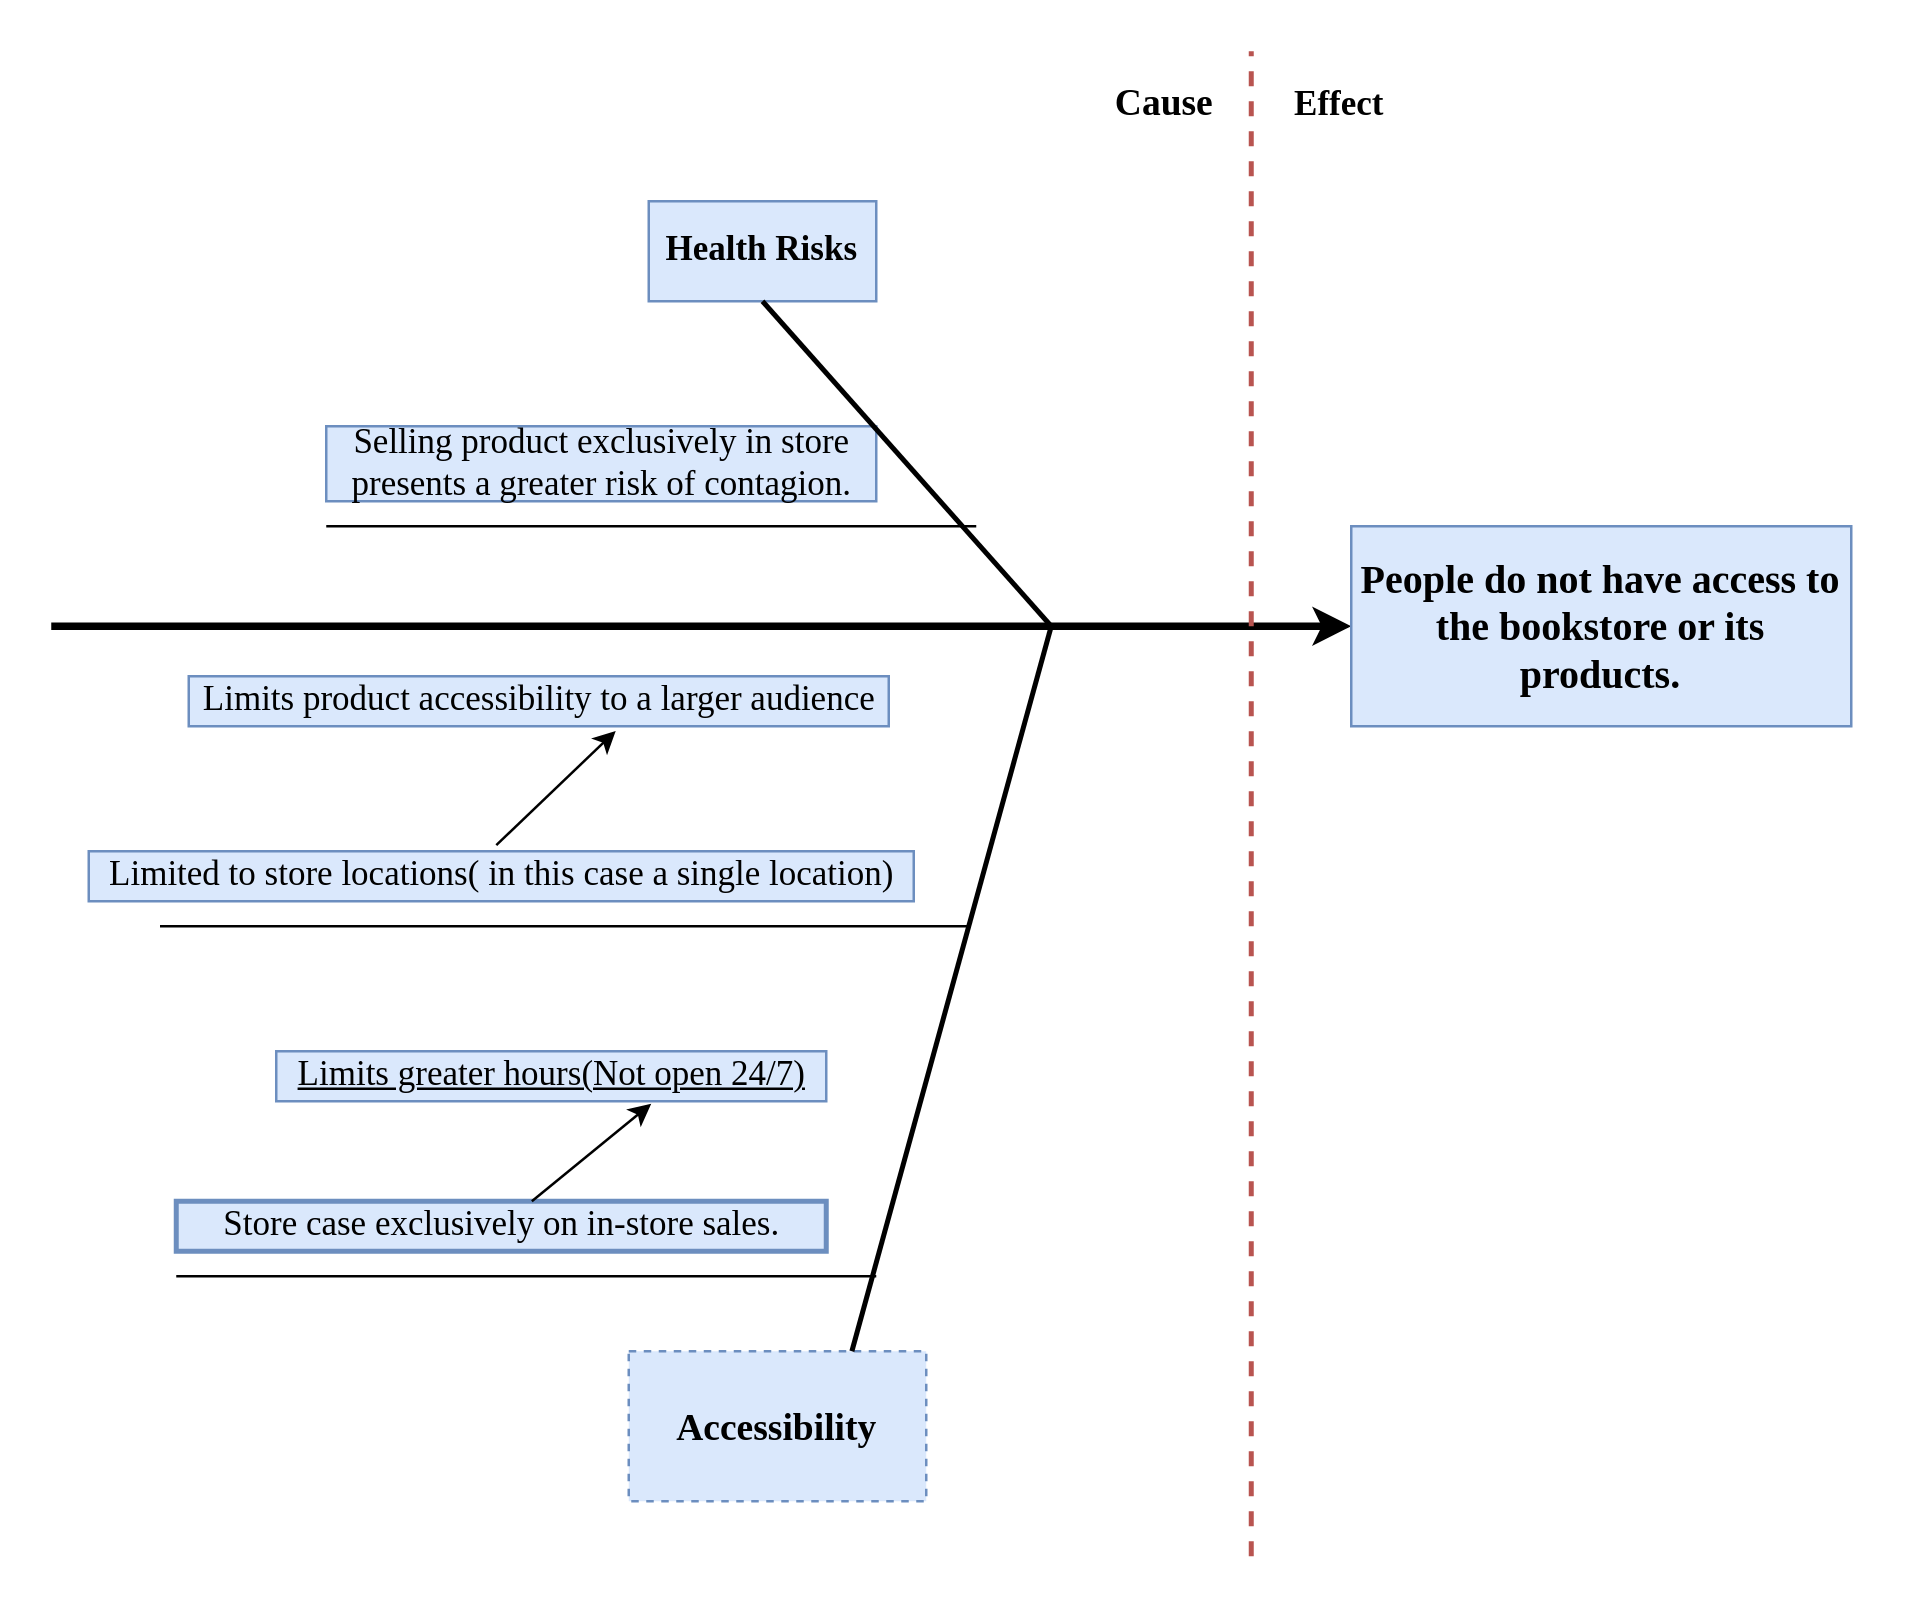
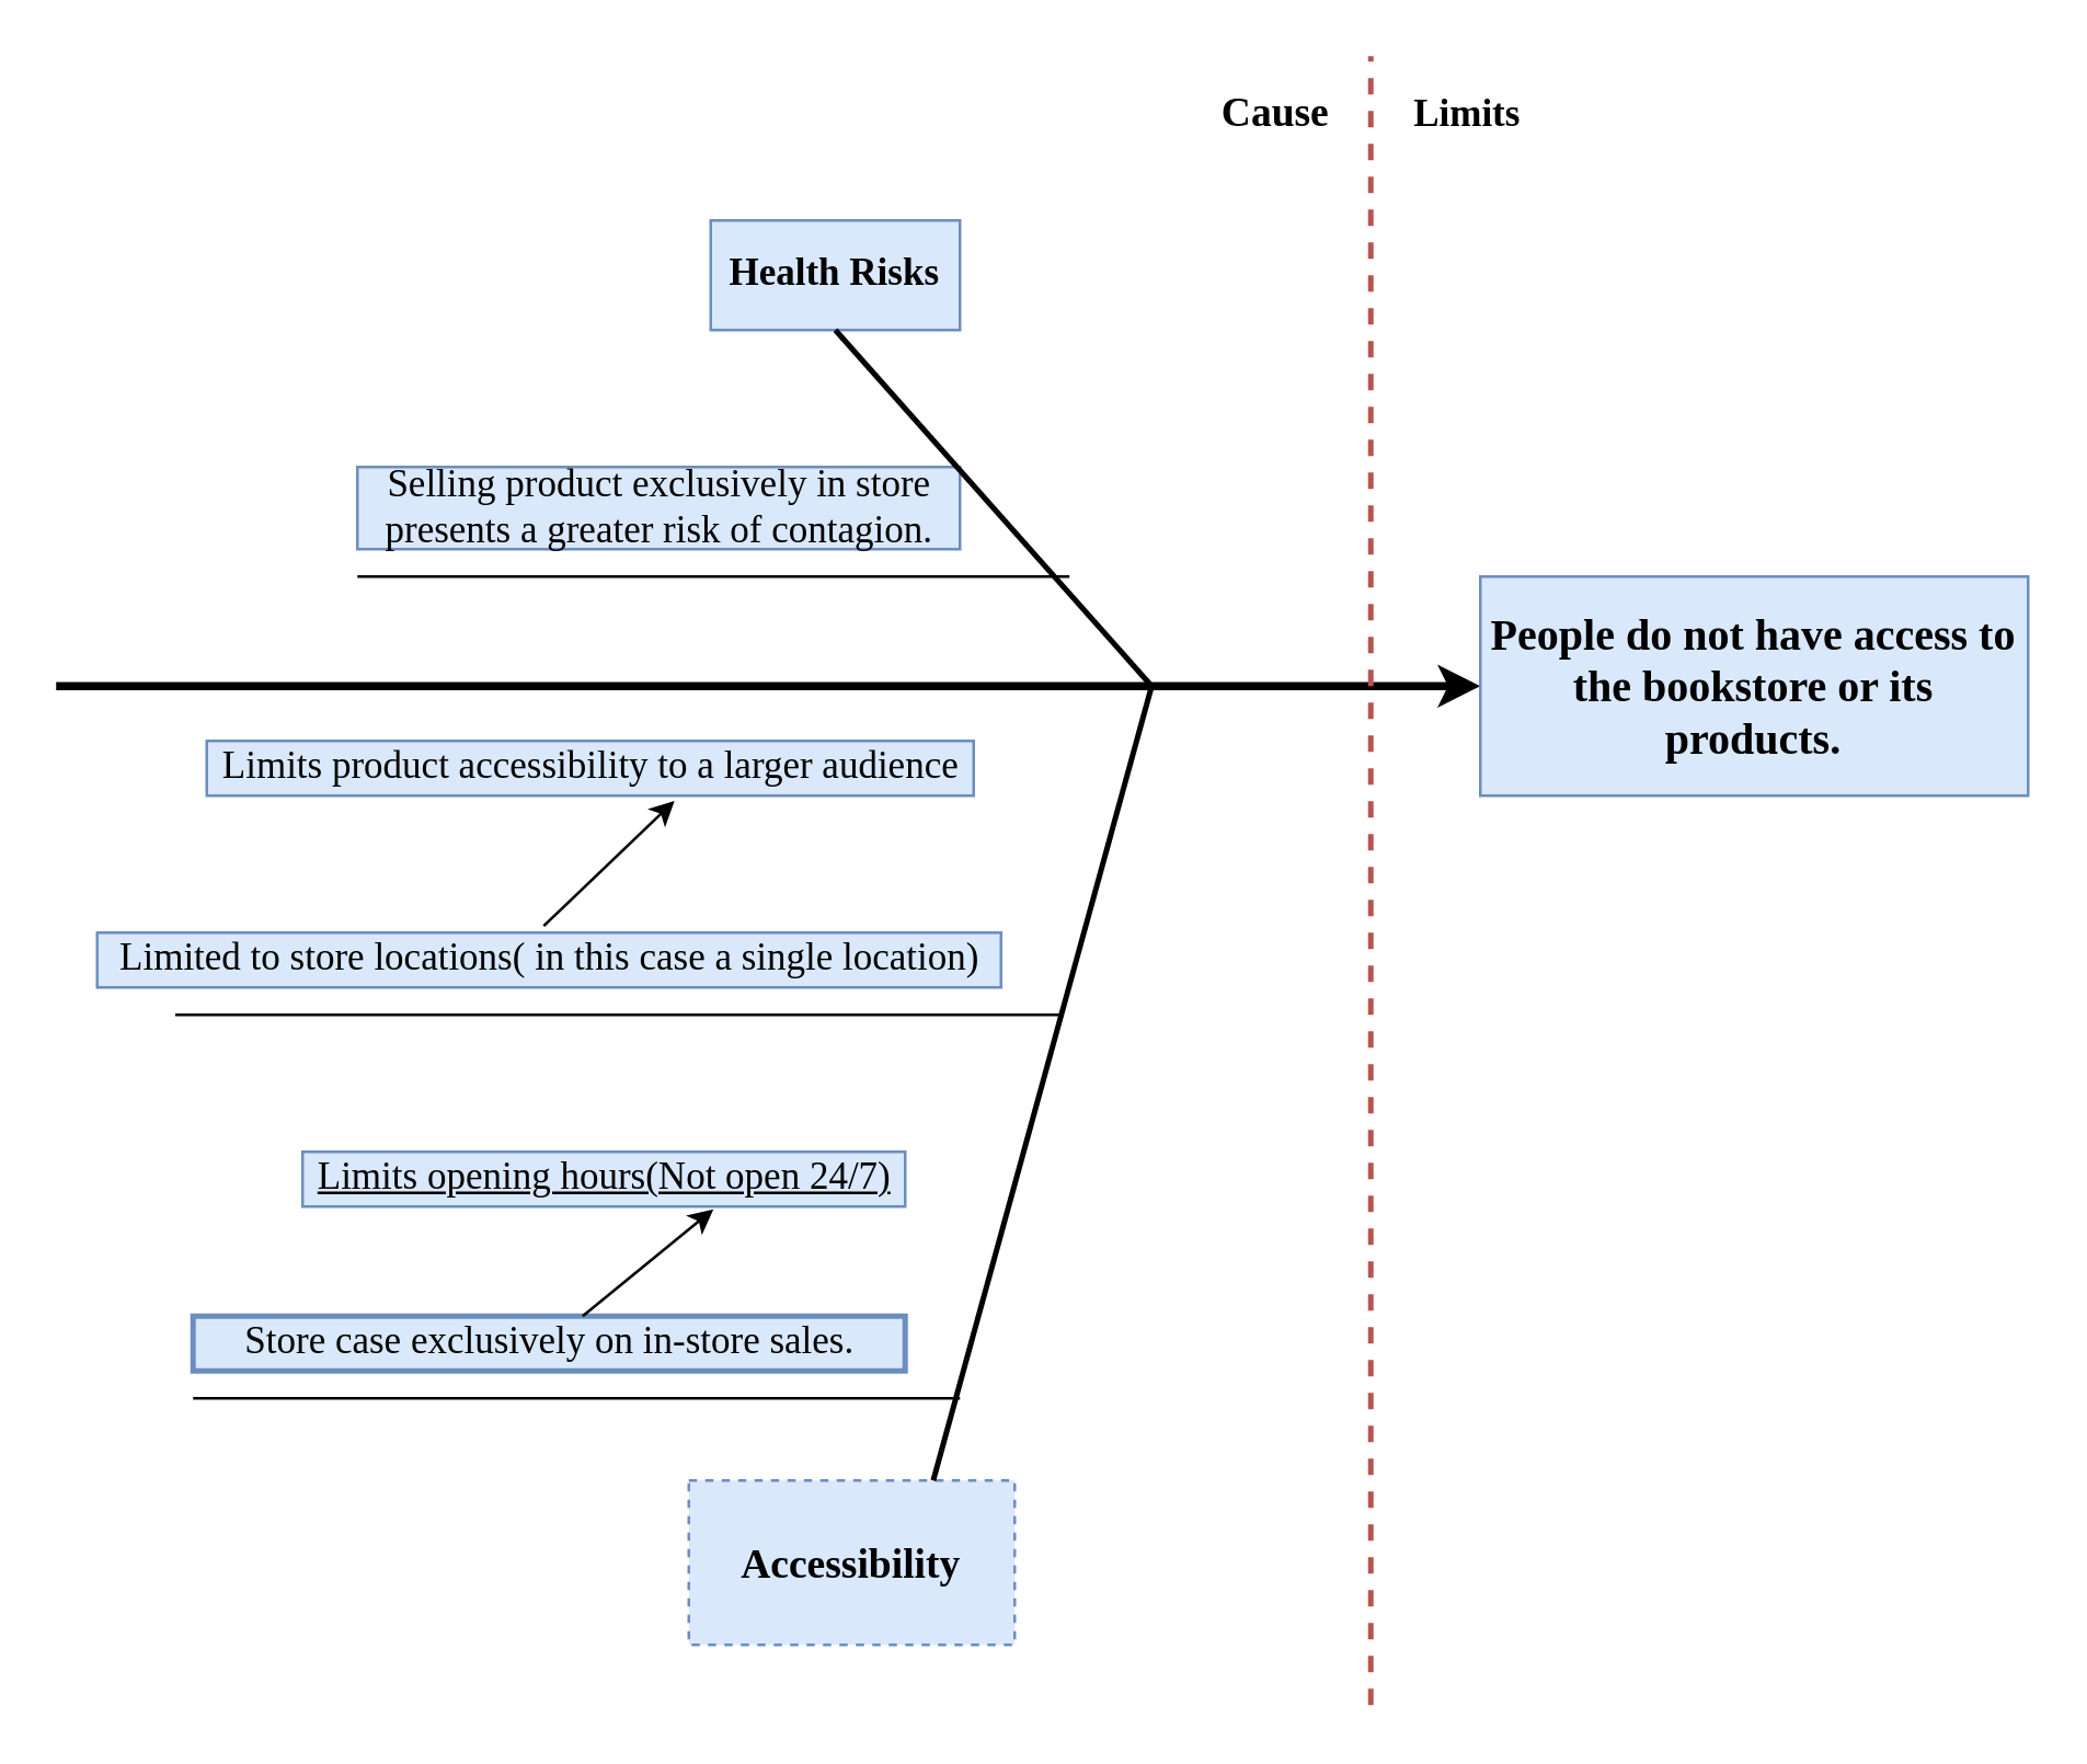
  <mxCell id="0" />
  <mxCell id="1" parent="0" />
  <mxCell id="2" value="" style="endArrow=classic;html=1;strokeWidth=3;fontFamily=Times New Roman;" edge="1" parent="1" target="3"><mxGeometry width="50" height="50" relative="1" as="geometry"><mxPoint x="20" y="250" as="sourcePoint" /><mxPoint x="545" y="250" as="targetPoint" /></mxGeometry></mxCell>
  <mxCell id="3" value="&lt;div&gt;&lt;span style=&quot;white-space: pre-wrap&quot;&gt;&lt;font style=&quot;font-size: 16px&quot;&gt;&lt;b&gt;People do not have access to the bookstore or its products.&lt;/b&gt;&lt;/font&gt;&lt;/span&gt;&lt;/div&gt;" style="rounded=0;whiteSpace=wrap;html=1;align=center;fillColor=#dae8fc;strokeColor=#6c8ebf;fontFamily=Times New Roman;" vertex="1" parent="1"><mxGeometry x="540" y="210" width="200" height="80" as="geometry" /></mxCell>
  <mxCell id="4" value="" style="endArrow=none;dashed=1;html=1;fillColor=#f8cecc;strokeColor=#b85450;strokeWidth=2;fontFamily=Times New Roman;" edge="1" parent="1"><mxGeometry width="50" height="50" relative="1" as="geometry"><mxPoint x="500" y="622" as="sourcePoint" /><mxPoint x="500" y="20" as="targetPoint" /></mxGeometry></mxCell>
  <mxCell id="5" value="&lt;font style=&quot;font-size: 14px&quot;&gt;&lt;b&gt;Health Risks&lt;/b&gt;&lt;/font&gt;" style="rounded=0;whiteSpace=wrap;html=1;fillColor=#dae8fc;strokeColor=#6c8ebf;fontFamily=Times New Roman;" vertex="1" parent="1"><mxGeometry x="259" y="80" width="91" height="40" as="geometry" /></mxCell>
  <mxCell id="6" value="&lt;b&gt;&lt;font style=&quot;font-size: 15px&quot;&gt;Accessibility&lt;/font&gt;&lt;/b&gt;" style="rounded=0;whiteSpace=wrap;html=1;fillColor=#dae8fc;strokeColor=#6c8ebf;fontFamily=Times New Roman;dashed=1;" vertex="1" parent="1"><mxGeometry x="251" y="540" width="119" height="60" as="geometry" /></mxCell>
  <mxCell id="7" value="" style="endArrow=none;html=1;exitX=0.75;exitY=0;exitDx=0;exitDy=0;strokeWidth=2;fontFamily=Times New Roman;" edge="1" parent="1" source="6"><mxGeometry width="50" height="50" relative="1" as="geometry"><mxPoint x="360" y="310" as="sourcePoint" /><mxPoint x="420" y="250" as="targetPoint" /></mxGeometry></mxCell>
  <mxCell id="8" value="" style="endArrow=none;html=1;fontFamily=Times New Roman;" edge="1" parent="1"><mxGeometry width="50" height="50" relative="1" as="geometry"><mxPoint x="70" y="510" as="sourcePoint" /><mxPoint x="350" y="510" as="targetPoint" /></mxGeometry></mxCell>
  <mxCell id="9" value="&lt;font style=&quot;font-size: 14px&quot;&gt;Store case exclusively on in-store sales.&lt;/font&gt;" style="text;html=1;align=center;verticalAlign=middle;resizable=0;points=[];autosize=1;strokeWidth=2;fillColor=#dae8fc;strokeColor=#6c8ebf;fontFamily=Times New Roman;" vertex="1" parent="1"><mxGeometry x="70" y="480" width="260" height="20" as="geometry" /></mxCell>
- <mxCell id="10" value="&lt;u&gt;&lt;font style=&quot;font-size: 14px&quot;&gt;Limits greater hours(Not open 24/7)&lt;/font&gt;&lt;/u&gt;" style="text;html=1;align=center;verticalAlign=middle;resizable=0;points=[];autosize=1;fillColor=#dae8fc;strokeColor=#6c8ebf;fontFamily=Times New Roman;" vertex="1" parent="1"><mxGeometry x="110" y="420" width="220" height="20" as="geometry" /></mxCell>
+ <mxCell id="10" value="&lt;u&gt;&lt;font style=&quot;font-size: 14px&quot;&gt;Limits opening hours(Not open 24/7)&lt;/font&gt;&lt;/u&gt;" style="text;html=1;align=center;verticalAlign=middle;resizable=0;points=[];autosize=1;fillColor=#dae8fc;strokeColor=#6c8ebf;fontFamily=Times New Roman;" vertex="1" parent="1"><mxGeometry x="110" y="420" width="220" height="20" as="geometry" /></mxCell>
  <mxCell id="11" value="&lt;font style=&quot;font-size: 14px&quot;&gt;Limited to store locations( in this case a single location)&lt;/font&gt;" style="text;html=1;align=center;verticalAlign=middle;resizable=0;points=[];autosize=1;fillColor=#dae8fc;strokeColor=#6c8ebf;fontFamily=Times New Roman;" vertex="1" parent="1"><mxGeometry x="35" y="340" width="330" height="20" as="geometry" /></mxCell>
  <mxCell id="12" value="&lt;font style=&quot;font-size: 14px&quot;&gt;Limits product accessibility to a larger audience&lt;/font&gt;" style="text;html=1;align=center;verticalAlign=middle;resizable=0;points=[];autosize=1;fillColor=#dae8fc;strokeColor=#6c8ebf;fontFamily=Times New Roman;" vertex="1" parent="1"><mxGeometry x="75" y="270" width="280" height="20" as="geometry" /></mxCell>
  <mxCell id="13" value="&lt;font style=&quot;font-size: 14px&quot;&gt;Selling product exclusively in store &lt;br&gt;presents a greater risk of contagion.&lt;/font&gt;" style="text;html=1;align=center;verticalAlign=middle;resizable=0;points=[];autosize=1;fillColor=#dae8fc;strokeColor=#6c8ebf;fontFamily=Times New Roman;" vertex="1" parent="1"><mxGeometry x="130" y="170" width="220" height="30" as="geometry" /></mxCell>
  <mxCell id="14" value="" style="endArrow=none;html=1;strokeWidth=1;fontFamily=Times New Roman;" edge="1" parent="1"><mxGeometry width="50" height="50" relative="1" as="geometry"><mxPoint x="63.5" y="370" as="sourcePoint" /><mxPoint x="386.5" y="370" as="targetPoint" /></mxGeometry></mxCell>
  <mxCell id="15" value="" style="endArrow=none;html=1;strokeWidth=1;fontFamily=Times New Roman;" edge="1" parent="1"><mxGeometry width="50" height="50" relative="1" as="geometry"><mxPoint x="130" y="210" as="sourcePoint" /><mxPoint x="390" y="210" as="targetPoint" /></mxGeometry></mxCell>
  <mxCell id="16" value="" style="endArrow=none;html=1;entryX=0.5;entryY=1;entryDx=0;entryDy=0;strokeWidth=2;fontFamily=Times New Roman;" edge="1" parent="1" target="5"><mxGeometry width="50" height="50" relative="1" as="geometry"><mxPoint x="420" y="250" as="sourcePoint" /><mxPoint x="330" y="160" as="targetPoint" /></mxGeometry></mxCell>
  <mxCell id="17" value="" style="endArrow=classic;html=1;fontFamily=Times New Roman;" edge="1" parent="1" source="9"><mxGeometry width="50" height="50" relative="1" as="geometry"><mxPoint x="215" y="480" as="sourcePoint" /><mxPoint x="260" y="441" as="targetPoint" /></mxGeometry></mxCell>
  <mxCell id="18" value="" style="endArrow=classic;html=1;entryX=0.61;entryY=1.093;entryDx=0;entryDy=0;entryPerimeter=0;exitX=0.494;exitY=-0.121;exitDx=0;exitDy=0;exitPerimeter=0;fontFamily=Times New Roman;" edge="1" parent="1" source="11" target="12"><mxGeometry width="50" height="50" relative="1" as="geometry"><mxPoint x="215" y="350" as="sourcePoint" /><mxPoint x="265" y="300" as="targetPoint" /><Array as="points" /></mxGeometry></mxCell>
  <mxCell id="19" value="&lt;b&gt;&lt;font style=&quot;font-size: 15px&quot;&gt;Cause&lt;/font&gt;&lt;/b&gt;" style="text;html=1;align=center;verticalAlign=middle;resizable=0;points=[];autosize=1;fontFamily=Times New Roman;" vertex="1" parent="1"><mxGeometry x="440" y="30" width="50" height="20" as="geometry" /></mxCell>
- <mxCell id="20" value="&lt;b&gt;&lt;font style=&quot;font-size: 14px&quot;&gt;Effect&lt;/font&gt;&lt;/b&gt;" style="text;html=1;align=center;verticalAlign=middle;resizable=0;points=[];autosize=1;fontFamily=Times New Roman;" vertex="1" parent="1"><mxGeometry x="510" y="32" width="50" height="20" as="geometry" /></mxCell>
+ <mxCell id="20" value="&lt;b&gt;&lt;font style=&quot;font-size: 14px&quot;&gt;Limits&lt;/font&gt;&lt;/b&gt;" style="text;html=1;align=center;verticalAlign=middle;resizable=0;points=[];autosize=1;fontFamily=Times New Roman;" vertex="1" parent="1"><mxGeometry x="510" y="32" width="50" height="20" as="geometry" /></mxCell>
